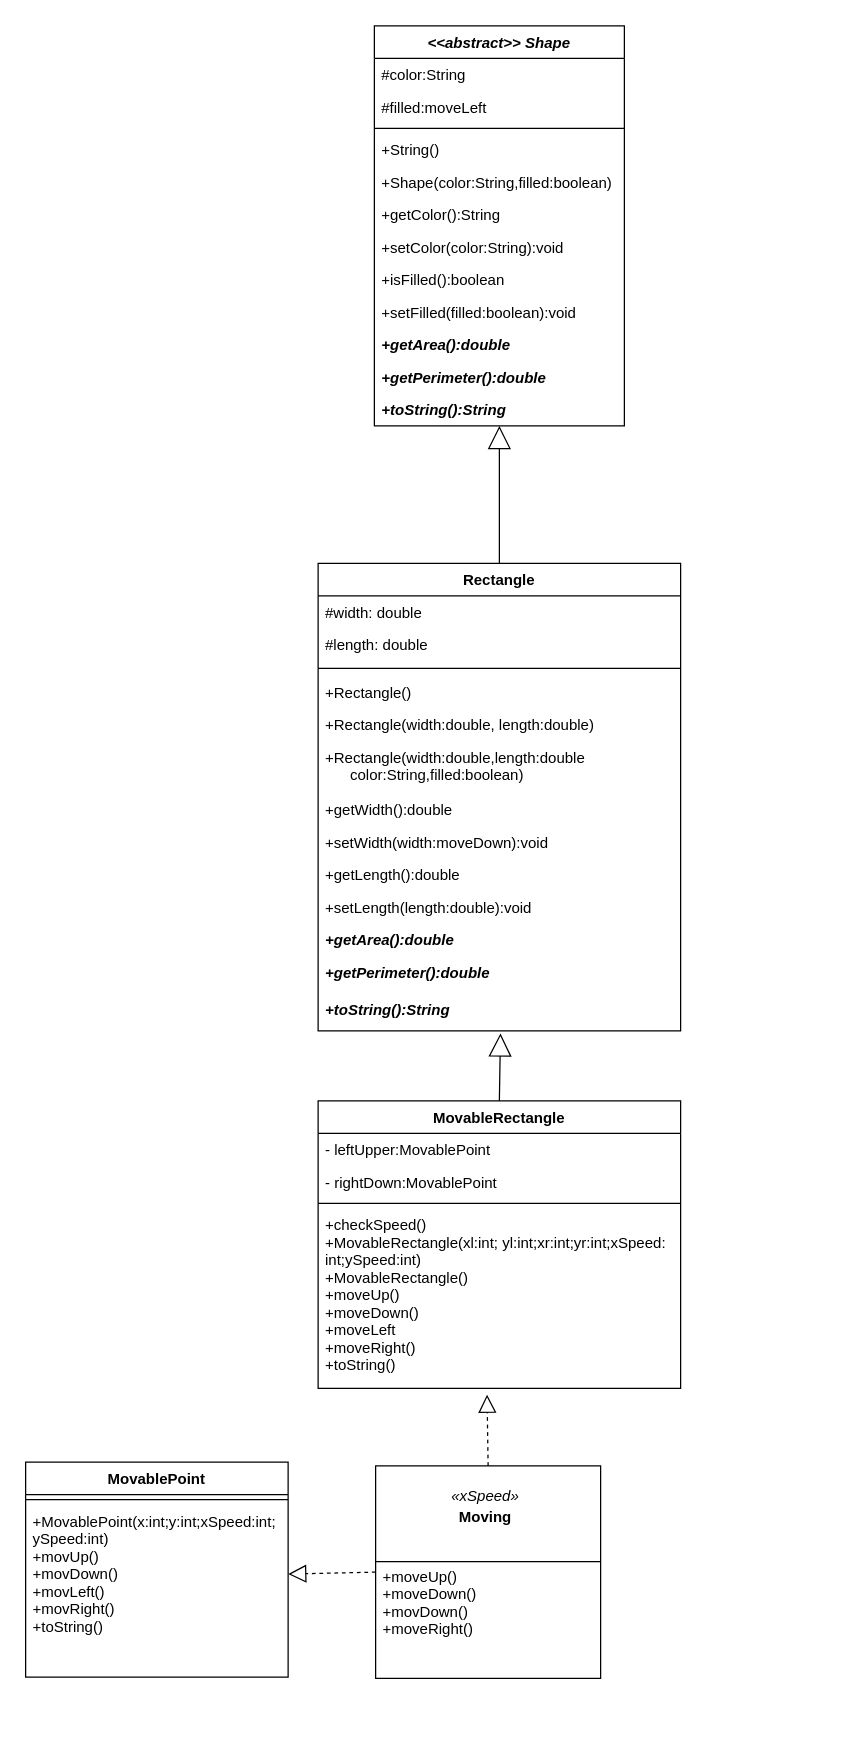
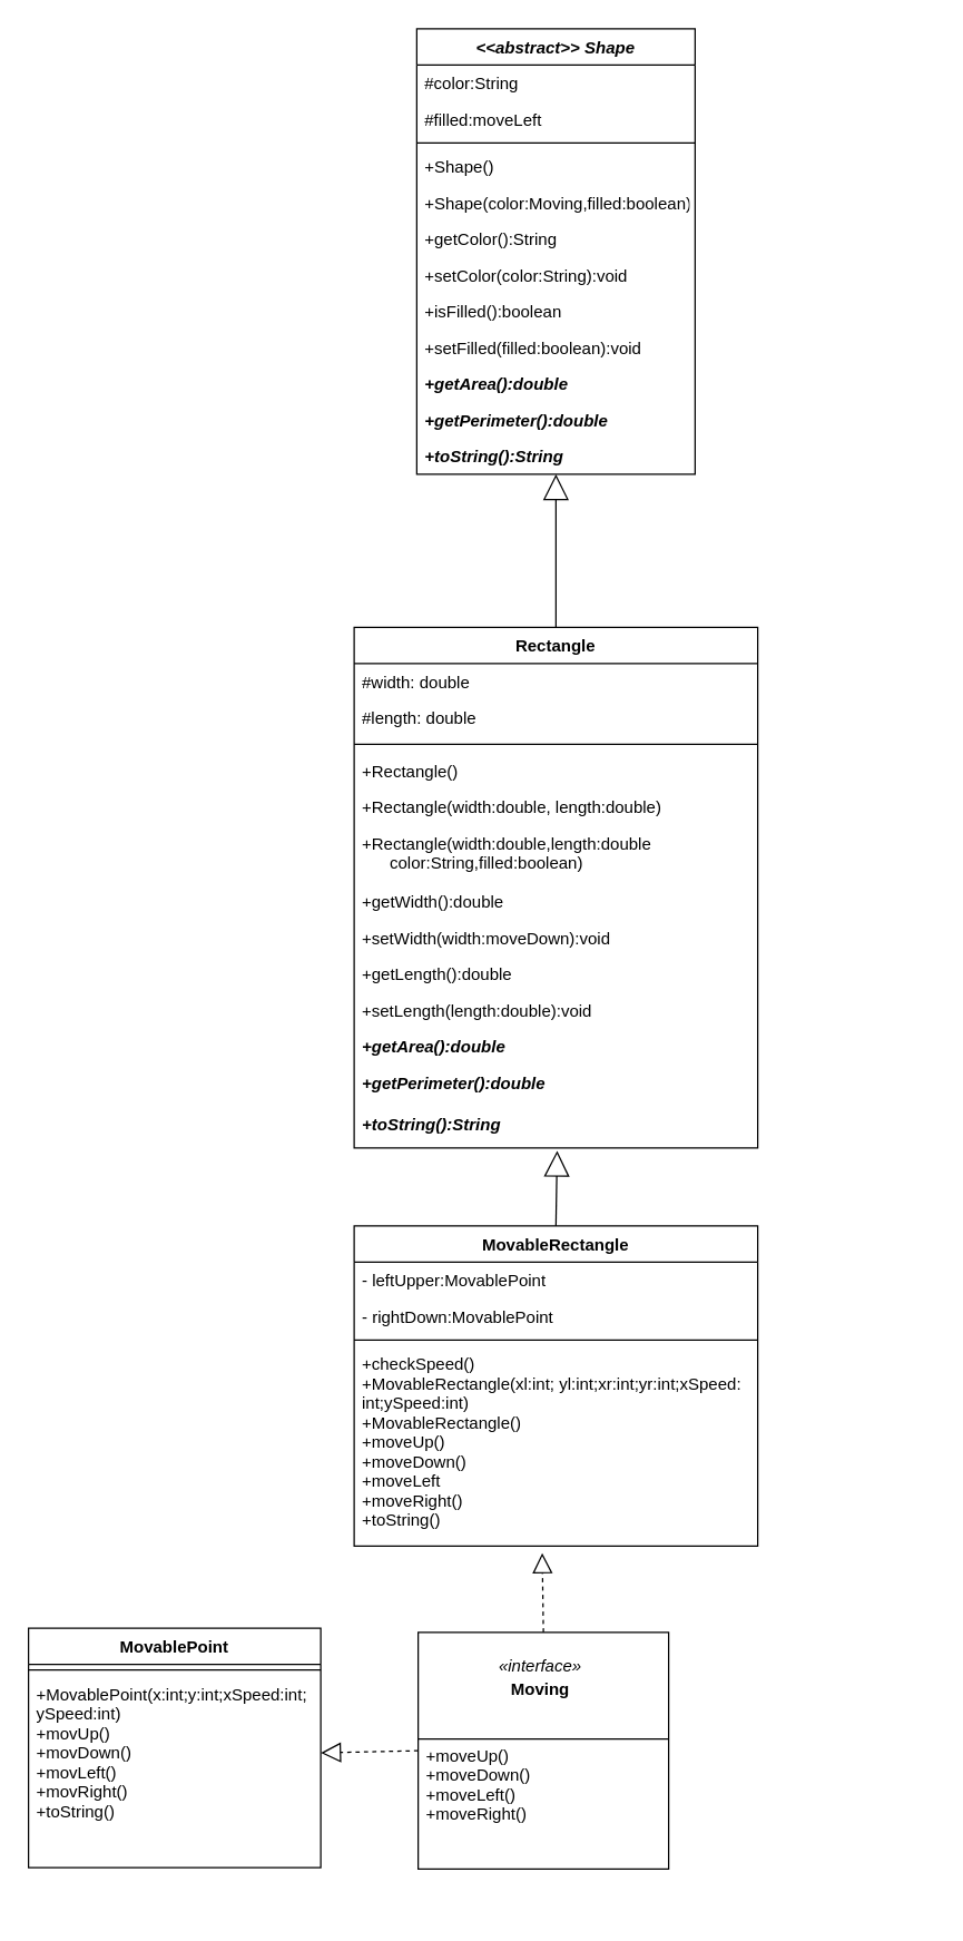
  <mxCell id="0" />
  <mxCell id="1" parent="0" />
  <mxCell id="2" value="" style="endArrow=block;dashed=1;endFill=0;endSize=12;html=1;exitX=0;exitY=0.5;exitDx=0;exitDy=0;" parent="1" source="5" target="45" edge="1"><mxGeometry width="160" relative="1" as="geometry"><mxPoint x="308" y="1530" as="sourcePoint" /><mxPoint x="342" y="1583" as="targetPoint" /></mxGeometry></mxCell>
  <mxCell id="3" value="" style="group" parent="1" vertex="1" connectable="0"><mxGeometry x="490" y="1172" width="180" height="200" as="geometry" /></mxCell>
  <mxCell id="4" value="" style="group" parent="3" vertex="1" connectable="0"><mxGeometry x="-190" width="180" height="170" as="geometry" /></mxCell>
  <mxCell id="5" value="" style="html=1;" parent="4" vertex="1"><mxGeometry width="180" height="170" as="geometry" /></mxCell>
- <mxCell id="6" value="«xSpeed»" style="text;align=center;fontStyle=2;verticalAlign=middle;spacingLeft=3;spacingRight=3;strokeColor=none;rotatable=0;points=[[0,0.5],[1,0.5]];portConstraint=eastwest;" parent="4" vertex="1"><mxGeometry x="48" y="10.353" width="80" height="26.918" as="geometry" /></mxCell>
+ <mxCell id="6" value="«interface»" style="text;align=center;fontStyle=2;verticalAlign=middle;spacingLeft=3;spacingRight=3;strokeColor=none;rotatable=0;points=[[0,0.5],[1,0.5]];portConstraint=eastwest;" parent="4" vertex="1"><mxGeometry x="48" y="10.353" width="80" height="26.918" as="geometry" /></mxCell>
  <mxCell id="7" value="Moving" style="text;align=center;fontStyle=1;verticalAlign=middle;spacingLeft=3;spacingRight=3;strokeColor=none;rotatable=0;points=[[0,0.5],[1,0.5]];portConstraint=eastwest;" parent="4" vertex="1"><mxGeometry x="48" y="26.918" width="80" height="26.918" as="geometry" /></mxCell>
  <mxCell id="8" value="" style="line;strokeWidth=1;fillColor=none;align=left;verticalAlign=middle;spacingTop=-1;spacingLeft=3;spacingRight=3;rotatable=0;labelPosition=right;points=[];portConstraint=eastwest;" parent="4" vertex="1"><mxGeometry y="72.471" width="180" height="8.282" as="geometry" /></mxCell>
- <mxCell id="9" value="+moveUp()&#10;+moveDown()&#10;+movDown()&#10;+moveRight()" style="text;strokeColor=none;fillColor=none;align=left;verticalAlign=top;spacingLeft=4;spacingRight=4;overflow=hidden;rotatable=0;points=[[0,0.5],[1,0.5]];portConstraint=eastwest;" parent="4" vertex="1"><mxGeometry y="75.29" width="176" height="94.71" as="geometry" /></mxCell>
+ <mxCell id="9" value="+moveUp()&#10;+moveDown()&#10;+moveLeft()&#10;+moveRight()" style="text;strokeColor=none;fillColor=none;align=left;verticalAlign=top;spacingLeft=4;spacingRight=4;overflow=hidden;rotatable=0;points=[[0,0.5],[1,0.5]];portConstraint=eastwest;" parent="4" vertex="1"><mxGeometry y="75.29" width="176" height="94.71" as="geometry" /></mxCell>
  <mxCell id="10" value="" style="endArrow=block;endSize=16;endFill=0;html=1;strokeWidth=1;exitX=0.5;exitY=0;exitDx=0;exitDy=0;entryX=0.503;entryY=1.067;entryDx=0;entryDy=0;entryPerimeter=0;" parent="1" source="38" target="37" edge="1"><mxGeometry x="-0.118" y="-15" width="160" relative="1" as="geometry"><mxPoint x="539" y="790" as="sourcePoint" /><mxPoint x="634" y="850" as="targetPoint" /><mxPoint as="offset" /></mxGeometry></mxCell>
  <mxCell id="11" value="&lt;&lt;abstract&gt;&gt; Shape" style="swimlane;fontStyle=3;align=center;verticalAlign=top;childLayout=stackLayout;horizontal=1;startSize=26;horizontalStack=0;resizeParent=1;resizeParentMax=0;resizeLast=0;collapsible=1;marginBottom=0;" parent="1" vertex="1"><mxGeometry x="299" y="20" width="200" height="320" as="geometry" /></mxCell>
  <mxCell id="12" value="#color:String" style="text;strokeColor=none;fillColor=none;align=left;verticalAlign=top;spacingLeft=4;spacingRight=4;overflow=hidden;rotatable=0;points=[[0,0.5],[1,0.5]];portConstraint=eastwest;" parent="11" vertex="1"><mxGeometry y="26" width="200" height="26" as="geometry" /></mxCell>
  <mxCell id="13" value="#filled:moveLeft" style="text;strokeColor=none;fillColor=none;align=left;verticalAlign=top;spacingLeft=4;spacingRight=4;overflow=hidden;rotatable=0;points=[[0,0.5],[1,0.5]];portConstraint=eastwest;" parent="11" vertex="1"><mxGeometry y="52" width="200" height="26" as="geometry" /></mxCell>
  <mxCell id="14" value="" style="line;strokeWidth=1;fillColor=none;align=left;verticalAlign=middle;spacingTop=-1;spacingLeft=3;spacingRight=3;rotatable=0;labelPosition=right;points=[];portConstraint=eastwest;" parent="11" vertex="1"><mxGeometry y="78" width="200" height="8" as="geometry" /></mxCell>
- <mxCell id="15" value="+String()" style="text;strokeColor=none;fillColor=none;align=left;verticalAlign=top;spacingLeft=4;spacingRight=4;overflow=hidden;rotatable=0;points=[[0,0.5],[1,0.5]];portConstraint=eastwest;" parent="11" vertex="1"><mxGeometry y="86" width="200" height="26" as="geometry" /></mxCell>
- <mxCell id="16" value="+Shape(color:String,filled:boolean)" style="text;strokeColor=none;fillColor=none;align=left;verticalAlign=top;spacingLeft=4;spacingRight=4;overflow=hidden;rotatable=0;points=[[0,0.5],[1,0.5]];portConstraint=eastwest;" parent="11" vertex="1"><mxGeometry y="112" width="200" height="26" as="geometry" /></mxCell>
+ <mxCell id="15" value="+Shape()" style="text;strokeColor=none;fillColor=none;align=left;verticalAlign=top;spacingLeft=4;spacingRight=4;overflow=hidden;rotatable=0;points=[[0,0.5],[1,0.5]];portConstraint=eastwest;" parent="11" vertex="1"><mxGeometry y="86" width="200" height="26" as="geometry" /></mxCell>
+ <mxCell id="16" value="+Shape(color:Moving,filled:boolean)" style="text;strokeColor=none;fillColor=none;align=left;verticalAlign=top;spacingLeft=4;spacingRight=4;overflow=hidden;rotatable=0;points=[[0,0.5],[1,0.5]];portConstraint=eastwest;" parent="11" vertex="1"><mxGeometry y="112" width="200" height="26" as="geometry" /></mxCell>
  <mxCell id="17" value="+getColor():String" style="text;strokeColor=none;fillColor=none;align=left;verticalAlign=top;spacingLeft=4;spacingRight=4;overflow=hidden;rotatable=0;points=[[0,0.5],[1,0.5]];portConstraint=eastwest;" parent="11" vertex="1"><mxGeometry y="138" width="200" height="26" as="geometry" /></mxCell>
  <mxCell id="18" value="+setColor(color:String):void" style="text;strokeColor=none;fillColor=none;align=left;verticalAlign=top;spacingLeft=4;spacingRight=4;overflow=hidden;rotatable=0;points=[[0,0.5],[1,0.5]];portConstraint=eastwest;" parent="11" vertex="1"><mxGeometry y="164" width="200" height="26" as="geometry" /></mxCell>
  <mxCell id="19" value="+isFilled():boolean" style="text;strokeColor=none;fillColor=none;align=left;verticalAlign=top;spacingLeft=4;spacingRight=4;overflow=hidden;rotatable=0;points=[[0,0.5],[1,0.5]];portConstraint=eastwest;" parent="11" vertex="1"><mxGeometry y="190" width="200" height="26" as="geometry" /></mxCell>
  <mxCell id="20" value="+setFilled(filled:boolean):void" style="text;strokeColor=none;fillColor=none;align=left;verticalAlign=top;spacingLeft=4;spacingRight=4;overflow=hidden;rotatable=0;points=[[0,0.5],[1,0.5]];portConstraint=eastwest;" parent="11" vertex="1"><mxGeometry y="216" width="200" height="26" as="geometry" /></mxCell>
  <mxCell id="21" value="+getArea():double" style="text;strokeColor=none;fillColor=none;align=left;verticalAlign=top;spacingLeft=4;spacingRight=4;overflow=hidden;rotatable=0;points=[[0,0.5],[1,0.5]];portConstraint=eastwest;fontStyle=3" parent="11" vertex="1"><mxGeometry y="242" width="200" height="26" as="geometry" /></mxCell>
  <mxCell id="22" value="+getPerimeter():double" style="text;strokeColor=none;fillColor=none;align=left;verticalAlign=top;spacingLeft=4;spacingRight=4;overflow=hidden;rotatable=0;points=[[0,0.5],[1,0.5]];portConstraint=eastwest;fontStyle=3" parent="11" vertex="1"><mxGeometry y="268" width="200" height="26" as="geometry" /></mxCell>
  <mxCell id="23" value="+toString():String" style="text;strokeColor=none;fillColor=none;align=left;verticalAlign=top;spacingLeft=4;spacingRight=4;overflow=hidden;rotatable=0;points=[[0,0.5],[1,0.5]];portConstraint=eastwest;fontStyle=3" parent="11" vertex="1"><mxGeometry y="294" width="200" height="26" as="geometry" /></mxCell>
  <mxCell id="24" value="Rectangle" style="swimlane;fontStyle=1;align=center;verticalAlign=top;childLayout=stackLayout;horizontal=1;startSize=26;horizontalStack=0;resizeParent=1;resizeParentMax=0;resizeLast=0;collapsible=1;marginBottom=0;fillColor=none;gradientColor=none;" parent="1" vertex="1"><mxGeometry x="254" y="450" width="290" height="374" as="geometry" /></mxCell>
  <mxCell id="25" value="#width: double" style="text;strokeColor=none;fillColor=none;align=left;verticalAlign=top;spacingLeft=4;spacingRight=4;overflow=hidden;rotatable=0;points=[[0,0.5],[1,0.5]];portConstraint=eastwest;" parent="24" vertex="1"><mxGeometry y="26" width="290" height="26" as="geometry" /></mxCell>
  <mxCell id="26" value="#length: double" style="text;strokeColor=none;fillColor=none;align=left;verticalAlign=top;spacingLeft=4;spacingRight=4;overflow=hidden;rotatable=0;points=[[0,0.5],[1,0.5]];portConstraint=eastwest;" parent="24" vertex="1"><mxGeometry y="52" width="290" height="26" as="geometry" /></mxCell>
  <mxCell id="27" value="" style="line;strokeWidth=1;fillColor=none;align=left;verticalAlign=middle;spacingTop=-1;spacingLeft=3;spacingRight=3;rotatable=0;labelPosition=right;points=[];portConstraint=eastwest;" parent="24" vertex="1"><mxGeometry y="78" width="290" height="12" as="geometry" /></mxCell>
  <mxCell id="28" value="+Rectangle()" style="text;strokeColor=none;fillColor=none;align=left;verticalAlign=top;spacingLeft=4;spacingRight=4;overflow=hidden;rotatable=0;points=[[0,0.5],[1,0.5]];portConstraint=eastwest;" parent="24" vertex="1"><mxGeometry y="90" width="290" height="26" as="geometry" /></mxCell>
  <mxCell id="29" value="+Rectangle(width:double, length:double)" style="text;strokeColor=none;fillColor=none;align=left;verticalAlign=top;spacingLeft=4;spacingRight=4;overflow=hidden;rotatable=0;points=[[0,0.5],[1,0.5]];portConstraint=eastwest;" parent="24" vertex="1"><mxGeometry y="116" width="290" height="26" as="geometry" /></mxCell>
  <mxCell id="30" value="+Rectangle(width:double,length:double&#10;      color:String,filled:boolean)&#10;" style="text;strokeColor=none;fillColor=none;align=left;verticalAlign=top;spacingLeft=4;spacingRight=4;overflow=hidden;rotatable=0;points=[[0,0.5],[1,0.5]];portConstraint=eastwest;" parent="24" vertex="1"><mxGeometry y="142" width="290" height="42" as="geometry" /></mxCell>
  <mxCell id="31" value="+getWidth():double" style="text;strokeColor=none;fillColor=none;align=left;verticalAlign=top;spacingLeft=4;spacingRight=4;overflow=hidden;rotatable=0;points=[[0,0.5],[1,0.5]];portConstraint=eastwest;" parent="24" vertex="1"><mxGeometry y="184" width="290" height="26" as="geometry" /></mxCell>
  <mxCell id="32" value="+setWidth(width:moveDown):void" style="text;strokeColor=none;fillColor=none;align=left;verticalAlign=top;spacingLeft=4;spacingRight=4;overflow=hidden;rotatable=0;points=[[0,0.5],[1,0.5]];portConstraint=eastwest;" parent="24" vertex="1"><mxGeometry y="210" width="290" height="26" as="geometry" /></mxCell>
  <mxCell id="33" value="+getLength():double" style="text;strokeColor=none;fillColor=none;align=left;verticalAlign=top;spacingLeft=4;spacingRight=4;overflow=hidden;rotatable=0;points=[[0,0.5],[1,0.5]];portConstraint=eastwest;" parent="24" vertex="1"><mxGeometry y="236" width="290" height="26" as="geometry" /></mxCell>
  <mxCell id="34" value="+setLength(length:double):void" style="text;strokeColor=none;fillColor=none;align=left;verticalAlign=top;spacingLeft=4;spacingRight=4;overflow=hidden;rotatable=0;points=[[0,0.5],[1,0.5]];portConstraint=eastwest;" parent="24" vertex="1"><mxGeometry y="262" width="290" height="26" as="geometry" /></mxCell>
  <mxCell id="35" value="+getArea():double" style="text;strokeColor=none;fillColor=none;align=left;verticalAlign=top;spacingLeft=4;spacingRight=4;overflow=hidden;rotatable=0;points=[[0,0.5],[1,0.5]];portConstraint=eastwest;fontStyle=3" parent="24" vertex="1"><mxGeometry y="288" width="290" height="26" as="geometry" /></mxCell>
  <mxCell id="36" value="+getPerimeter():double" style="text;strokeColor=none;fillColor=none;align=left;verticalAlign=top;spacingLeft=4;spacingRight=4;overflow=hidden;rotatable=0;points=[[0,0.5],[1,0.5]];portConstraint=eastwest;fontStyle=3" parent="24" vertex="1"><mxGeometry y="314" width="290" height="30" as="geometry" /></mxCell>
  <mxCell id="37" value="+toString():String" style="text;strokeColor=none;fillColor=none;align=left;verticalAlign=top;spacingLeft=4;spacingRight=4;overflow=hidden;rotatable=0;points=[[0,0.5],[1,0.5]];portConstraint=eastwest;fontStyle=3" parent="24" vertex="1"><mxGeometry y="344" width="290" height="30" as="geometry" /></mxCell>
  <mxCell id="38" value="MovableRectangle" style="swimlane;fontStyle=1;align=center;verticalAlign=top;childLayout=stackLayout;horizontal=1;startSize=26;horizontalStack=0;resizeParent=1;resizeParentMax=0;resizeLast=0;collapsible=1;marginBottom=0;fillColor=none;gradientColor=none;" parent="1" vertex="1"><mxGeometry x="254" y="880" width="290" height="230" as="geometry" /></mxCell>
  <mxCell id="39" value="- leftUpper:MovablePoint" style="text;strokeColor=none;fillColor=none;align=left;verticalAlign=top;spacingLeft=4;spacingRight=4;overflow=hidden;rotatable=0;points=[[0,0.5],[1,0.5]];portConstraint=eastwest;" parent="38" vertex="1"><mxGeometry y="26" width="290" height="26" as="geometry" /></mxCell>
  <mxCell id="40" value="- rightDown:MovablePoint" style="text;strokeColor=none;fillColor=none;align=left;verticalAlign=top;spacingLeft=4;spacingRight=4;overflow=hidden;rotatable=0;points=[[0,0.5],[1,0.5]];portConstraint=eastwest;" parent="38" vertex="1"><mxGeometry y="52" width="290" height="26" as="geometry" /></mxCell>
  <mxCell id="41" value="" style="line;strokeWidth=1;fillColor=none;align=left;verticalAlign=middle;spacingTop=-1;spacingLeft=3;spacingRight=3;rotatable=0;labelPosition=right;points=[];portConstraint=eastwest;" parent="38" vertex="1"><mxGeometry y="78" width="290" height="8" as="geometry" /></mxCell>
  <mxCell id="42" value="+checkSpeed()&#10;+MovableRectangle(xl:int; yl:int;xr:int;yr:int;xSpeed:&#10;int;ySpeed:int)&#10;+MovableRectangle()&#10;+moveUp()&#10;+moveDown()&#10;+moveLeft&#10;+moveRight()&#10;+toString()&#10;" style="text;strokeColor=none;fillColor=none;align=left;verticalAlign=top;spacingLeft=4;spacingRight=4;overflow=hidden;rotatable=0;points=[[0,0.5],[1,0.5]];portConstraint=eastwest;" parent="38" vertex="1"><mxGeometry y="86" width="290" height="144" as="geometry" /></mxCell>
  <mxCell id="43" value="MovablePoint" style="swimlane;fontStyle=1;align=center;verticalAlign=top;childLayout=stackLayout;horizontal=1;startSize=26;horizontalStack=0;resizeParent=1;resizeParentMax=0;resizeLast=0;collapsible=1;marginBottom=0;" parent="1" vertex="1"><mxGeometry x="20" y="1169" width="210" height="172" as="geometry" /></mxCell>
  <mxCell id="44" value="" style="line;strokeWidth=1;fillColor=none;align=left;verticalAlign=middle;spacingTop=-1;spacingLeft=3;spacingRight=3;rotatable=0;labelPosition=right;points=[];portConstraint=eastwest;" parent="43" vertex="1"><mxGeometry y="26" width="210" height="8" as="geometry" /></mxCell>
  <mxCell id="45" value="+MovablePoint(x:int;y:int;xSpeed:int;&#10;ySpeed:int)&#10;+movUp()&#10;+movDown()&#10;+movLeft()&#10;+movRight()&#10;+toString()" style="text;strokeColor=none;fillColor=none;align=left;verticalAlign=top;spacingLeft=4;spacingRight=4;overflow=hidden;rotatable=0;points=[[0,0.5],[1,0.5]];portConstraint=eastwest;" parent="43" vertex="1"><mxGeometry y="34" width="210" height="116" as="geometry" /></mxCell>
  <mxCell id="46" value="&#10;&#10;&#10;&#10;+toString():String" style="text;strokeColor=none;fillColor=none;align=left;verticalAlign=top;spacingLeft=4;spacingRight=4;overflow=hidden;rotatable=0;points=[[0,0.5],[1,0.5]];portConstraint=eastwest;" parent="43" vertex="1"><mxGeometry y="150" width="210" height="22" as="geometry" /></mxCell>
  <mxCell id="47" value="" style="endArrow=block;dashed=1;endFill=0;endSize=12;html=1;exitX=0.5;exitY=0;exitDx=0;exitDy=0;entryX=0.466;entryY=1.035;entryDx=0;entryDy=0;entryPerimeter=0;" parent="1" source="5" target="42" edge="1"><mxGeometry width="160" relative="1" as="geometry"><mxPoint x="310" y="1305" as="sourcePoint" /><mxPoint x="250" y="1303.909" as="targetPoint" /></mxGeometry></mxCell>
  <mxCell id="48" value="" style="endArrow=block;endSize=16;endFill=0;html=1;strokeWidth=1;exitX=0.5;exitY=0;exitDx=0;exitDy=0;" parent="1" source="24" target="23" edge="1"><mxGeometry x="-0.118" y="-15" width="160" relative="1" as="geometry"><mxPoint x="409" y="890" as="sourcePoint" /><mxPoint x="500" y="410" as="targetPoint" /><mxPoint as="offset" /></mxGeometry></mxCell>
